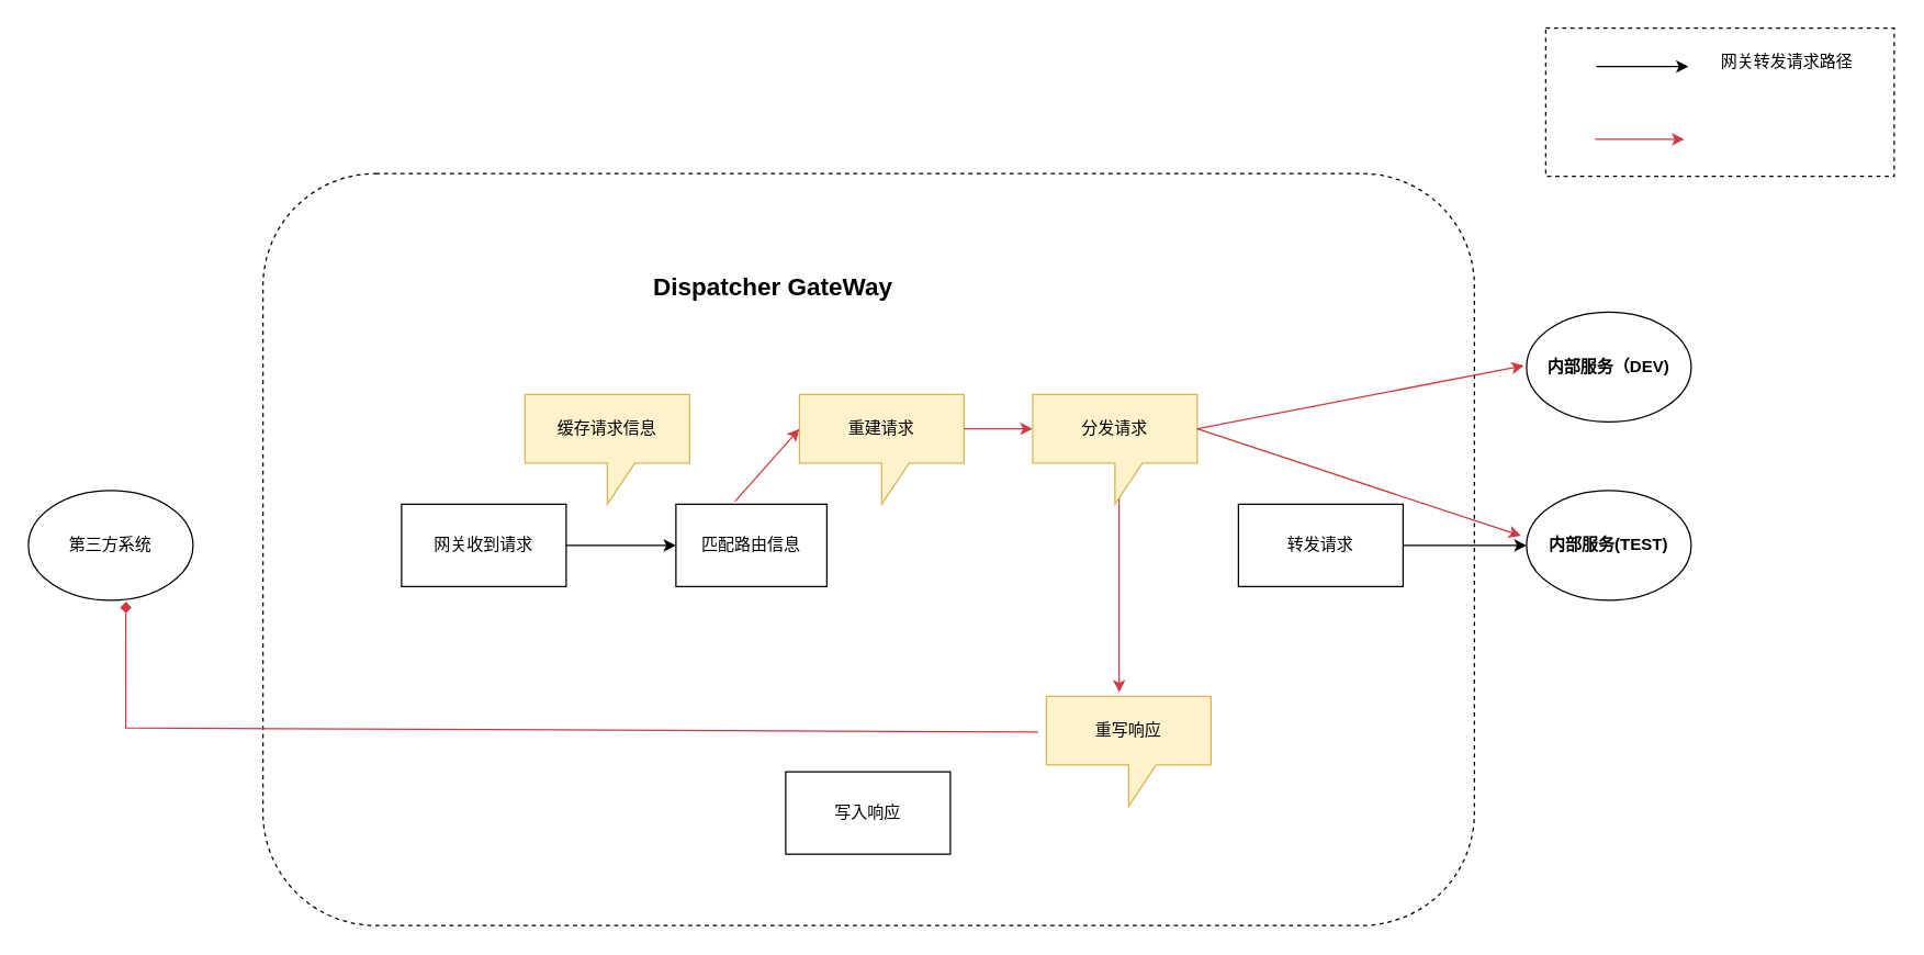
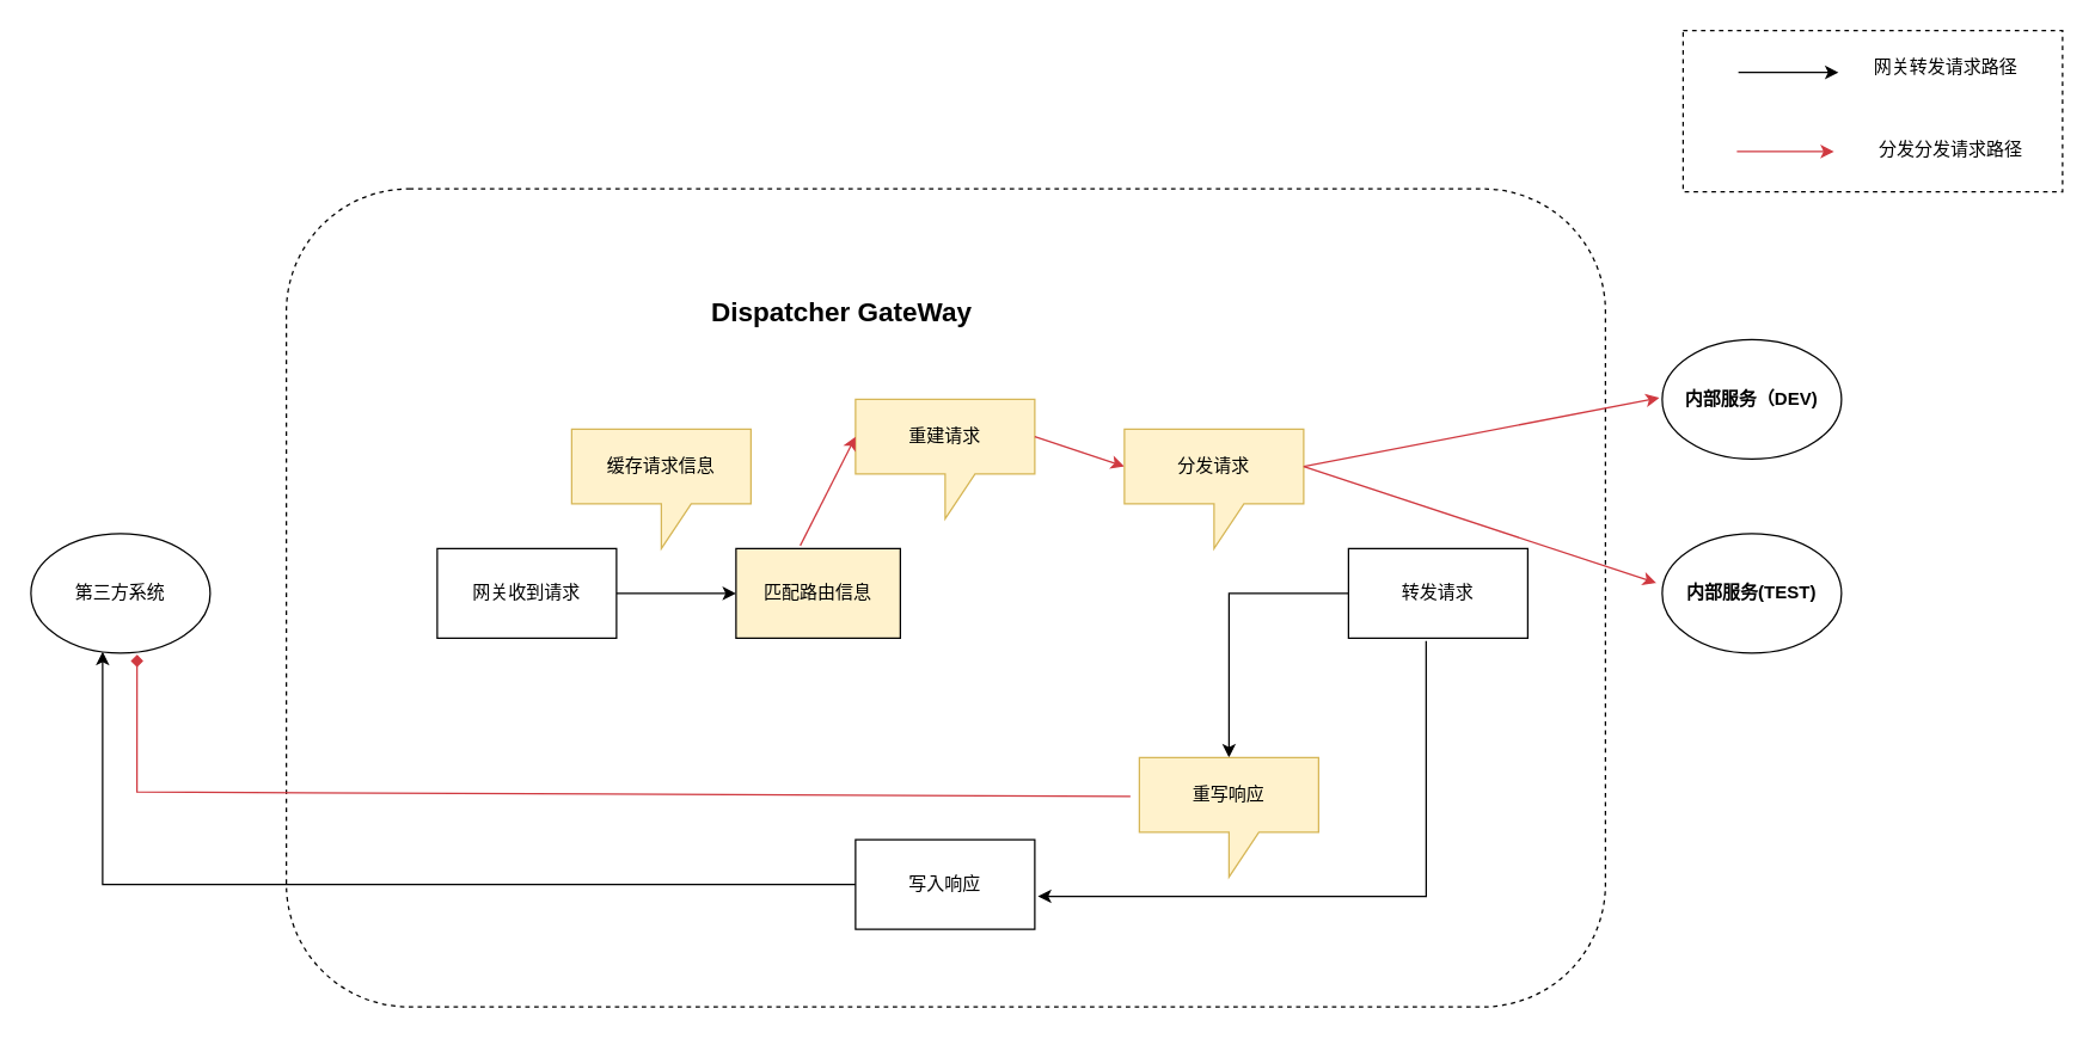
  <mxCell id="0" />
  <mxCell id="1" parent="0" />
  <mxCell id="2" value="" style="rounded=1;whiteSpace=wrap;html=1;dashed=1;" vertex="1" parent="1"><mxGeometry x="191" y="126" width="883" height="548" as="geometry" /></mxCell>
  <mxCell id="3" value="" style="rounded=0;whiteSpace=wrap;html=1;dashed=1;" vertex="1" parent="1"><mxGeometry x="1126" y="20" width="254" height="108" as="geometry" /></mxCell>
  <mxCell id="4" style="edgeStyle=orthogonalEdgeStyle;rounded=0;orthogonalLoop=1;jettySize=auto;html=1;entryX=0;entryY=0.5;entryDx=0;entryDy=0;" edge="1" parent="1" source="5" target="7"><mxGeometry relative="1" as="geometry" /></mxCell>
  <mxCell id="5" value="网关收到请求" style="rounded=0;whiteSpace=wrap;html=1;" vertex="1" parent="1"><mxGeometry x="292" y="367" width="120" height="60" as="geometry" /></mxCell>
  <mxCell id="6" value="第三方系统" style="ellipse;whiteSpace=wrap;html=1;" vertex="1" parent="1"><mxGeometry x="20" y="357" width="120" height="80" as="geometry" /></mxCell>
- <mxCell id="7" value="匹配路由信息" style="rounded=0;whiteSpace=wrap;html=1;" vertex="1" parent="1"><mxGeometry x="492" y="367" width="110" height="60" as="geometry" /></mxCell>
- <mxCell id="8" style="edgeStyle=orthogonalEdgeStyle;rounded=0;orthogonalLoop=1;jettySize=auto;html=1;entryX=0;entryY=0.5;entryDx=0;entryDy=0;" edge="1" parent="1" source="9" target="10"><mxGeometry relative="1" as="geometry"><mxPoint x="1102" y="397" as="targetPoint" /></mxGeometry></mxCell>
+ <mxCell id="7" value="匹配路由信息" style="rounded=0;whiteSpace=wrap;html=1;fillColor=#fff2cc;" vertex="1" parent="1"><mxGeometry x="492" y="367" width="110" height="60" as="geometry" /></mxCell>
+ <mxCell id="8" style="edgeStyle=orthogonalEdgeStyle;rounded=0;orthogonalLoop=1;jettySize=auto;html=1;" edge="1" parent="1" source="9" target="19"><mxGeometry relative="1" as="geometry"><mxPoint x="1102" y="397" as="targetPoint" /></mxGeometry></mxCell>
  <mxCell id="9" value="转发请求" style="rounded=0;whiteSpace=wrap;html=1;" vertex="1" parent="1"><mxGeometry x="902" y="367" width="120" height="60" as="geometry" /></mxCell>
  <mxCell id="10" value="&lt;b&gt;内部服务(TEST)&lt;/b&gt;" style="ellipse;whiteSpace=wrap;html=1;" vertex="1" parent="1"><mxGeometry x="1112" y="357" width="120" height="80" as="geometry" /></mxCell>
  <mxCell id="11" value="缓存请求信息" style="shape=callout;whiteSpace=wrap;html=1;perimeter=calloutPerimeter;fillColor=#fff2cc;strokeColor=#d6b656;" vertex="1" parent="1"><mxGeometry x="382" y="287" width="120" height="80" as="geometry" /></mxCell>
- <mxCell id="12" value="重建请求" style="shape=callout;whiteSpace=wrap;html=1;perimeter=calloutPerimeter;fillColor=#fff2cc;strokeColor=#d6b656;" vertex="1" parent="1"><mxGeometry x="582" y="287" width="120" height="80" as="geometry" /></mxCell>
+ <mxCell id="12" value="重建请求" style="shape=callout;whiteSpace=wrap;html=1;perimeter=calloutPerimeter;fillColor=#fff2cc;strokeColor=#d6b656;" vertex="1" parent="1"><mxGeometry x="572" y="267" width="120" height="80" as="geometry" /></mxCell>
  <mxCell id="13" value="&lt;b&gt;内部服务（DEV)&lt;/b&gt;" style="ellipse;whiteSpace=wrap;html=1;" vertex="1" parent="1"><mxGeometry x="1112" y="227" width="120" height="80" as="geometry" /></mxCell>
  <mxCell id="14" value="" style="endArrow=classic;html=1;rounded=0;exitX=0.391;exitY=-0.033;exitDx=0;exitDy=0;exitPerimeter=0;entryX=0;entryY=0;entryDx=0;entryDy=25;entryPerimeter=0;strokeColor=#d03940;" edge="1" parent="1" source="7" target="12"><mxGeometry width="50" height="50" relative="1" as="geometry"><mxPoint x="632" y="387" as="sourcePoint" /><mxPoint x="682" y="337" as="targetPoint" /></mxGeometry></mxCell>
  <mxCell id="15" value="" style="endArrow=classic;html=1;rounded=0;entryX=0;entryY=0;entryDx=0;entryDy=25;entryPerimeter=0;exitX=0;exitY=0;exitDx=120;exitDy=25;exitPerimeter=0;strokeColor=#d03940;" edge="1" parent="1" source="12"><mxGeometry width="50" height="50" relative="1" as="geometry"><mxPoint x="702" y="317" as="sourcePoint" /><mxPoint x="752" y="312" as="targetPoint" /></mxGeometry></mxCell>
+ <mxCell id="16" style="edgeStyle=orthogonalEdgeStyle;rounded=0;orthogonalLoop=1;jettySize=auto;html=1;entryX=0.4;entryY=0.988;entryDx=0;entryDy=0;entryPerimeter=0;" edge="1" parent="1" source="17" target="6"><mxGeometry relative="1" as="geometry"><mxPoint x="102" y="447" as="targetPoint" /></mxGeometry></mxCell>
  <mxCell id="17" value="写入响应" style="rounded=0;whiteSpace=wrap;html=1;" vertex="1" parent="1"><mxGeometry x="572" y="562" width="120" height="60" as="geometry" /></mxCell>
+ <mxCell id="18" value="" style="endArrow=classic;html=1;rounded=0;exitX=0.433;exitY=1.033;exitDx=0;exitDy=0;exitPerimeter=0;entryX=1.017;entryY=0.633;entryDx=0;entryDy=0;entryPerimeter=0;" edge="1" parent="1" source="9" target="17"><mxGeometry width="50" height="50" relative="1" as="geometry"><mxPoint x="992" y="547" as="sourcePoint" /><mxPoint x="1042" y="497" as="targetPoint" /><Array as="points"><mxPoint x="954" y="600" /></Array></mxGeometry></mxCell>
  <mxCell id="19" value="重写响应" style="shape=callout;whiteSpace=wrap;html=1;perimeter=calloutPerimeter;fillColor=#fff2cc;strokeColor=#d6b656;" vertex="1" parent="1"><mxGeometry x="762" y="507" width="120" height="80" as="geometry" /></mxCell>
- <mxCell id="20" value="" style="endArrow=classic;html=1;rounded=0;exitX=0.525;exitY=0.863;exitDx=0;exitDy=0;exitPerimeter=0;entryX=0.442;entryY=-0.037;entryDx=0;entryDy=0;entryPerimeter=0;strokeColor=#d03940;" edge="1" parent="1" source="21" target="19"><mxGeometry width="50" height="50" relative="1" as="geometry"><mxPoint x="806.96" y="351.75" as="sourcePoint" /><mxPoint x="1059" y="507" as="targetPoint" /></mxGeometry></mxCell>
  <mxCell id="21" value="分发请求" style="shape=callout;whiteSpace=wrap;html=1;perimeter=calloutPerimeter;fillColor=#fff2cc;strokeColor=#d6b656;" vertex="1" parent="1"><mxGeometry x="752" y="287" width="120" height="80" as="geometry" /></mxCell>
  <mxCell id="22" value="" style="endArrow=diamond;html=1;rounded=0;exitX=-0.05;exitY=0.325;exitDx=0;exitDy=0;exitPerimeter=0;entryX=0.592;entryY=1.013;entryDx=0;entryDy=0;entryPerimeter=0;strokeColor=#d03940;" edge="1" parent="1" source="19" target="6"><mxGeometry width="50" height="50" relative="1" as="geometry"><mxPoint x="825" y="366" as="sourcePoint" /><mxPoint x="825" y="514" as="targetPoint" /><Array as="points"><mxPoint x="91" y="530" /></Array></mxGeometry></mxCell>
  <mxCell id="23" value="" style="endArrow=classic;html=1;rounded=0;exitX=0;exitY=0;exitDx=120;exitDy=25;exitPerimeter=0;strokeColor=#d03940;" edge="1" parent="1" source="21"><mxGeometry width="50" height="50" relative="1" as="geometry"><mxPoint x="825" y="366" as="sourcePoint" /><mxPoint x="1110" y="266" as="targetPoint" /></mxGeometry></mxCell>
  <mxCell id="24" value="" style="endArrow=classic;html=1;rounded=0;exitX=0;exitY=0;exitDx=120;exitDy=25;exitPerimeter=0;strokeColor=#d03940;entryX=-0.033;entryY=0.413;entryDx=0;entryDy=0;entryPerimeter=0;" edge="1" parent="1" source="21" target="10"><mxGeometry width="50" height="50" relative="1" as="geometry"><mxPoint x="882" y="322" as="sourcePoint" /><mxPoint x="1120" y="276" as="targetPoint" /></mxGeometry></mxCell>
  <mxCell id="25" value="" style="endArrow=classic;html=1;rounded=0;" edge="1" parent="1"><mxGeometry width="50" height="50" relative="1" as="geometry"><mxPoint x="1163" y="48" as="sourcePoint" /><mxPoint x="1230" y="48" as="targetPoint" /></mxGeometry></mxCell>
  <mxCell id="26" value="网关转发请求路径" style="text;html=1;align=center;verticalAlign=middle;whiteSpace=wrap;rounded=0;" vertex="1" parent="1"><mxGeometry x="1242" y="30" width="120" height="30" as="geometry" /></mxCell>
+ <mxCell id="27" value="分发分发请求路径" style="text;html=1;align=center;verticalAlign=middle;whiteSpace=wrap;rounded=0;" vertex="1" parent="1"><mxGeometry x="1246" y="85" width="119" height="30" as="geometry" /></mxCell>
  <mxCell id="28" value="" style="endArrow=classic;html=1;rounded=0;strokeColor=#d03940;" edge="1" parent="1"><mxGeometry width="50" height="50" relative="1" as="geometry"><mxPoint x="1162" y="101" as="sourcePoint" /><mxPoint x="1227" y="101" as="targetPoint" /></mxGeometry></mxCell>
  <mxCell id="29" value="&lt;b&gt;&lt;font style=&quot;font-size: 18px;&quot;&gt;Dispatcher GateWay&lt;/font&gt;&lt;/b&gt;" style="text;html=1;align=center;verticalAlign=middle;whiteSpace=wrap;rounded=0;" vertex="1" parent="1"><mxGeometry x="443" y="194" width="240" height="30" as="geometry" /></mxCell>
